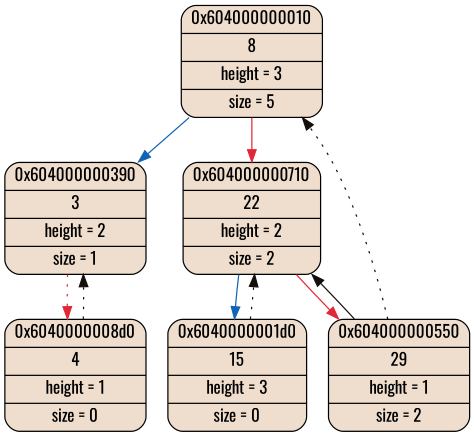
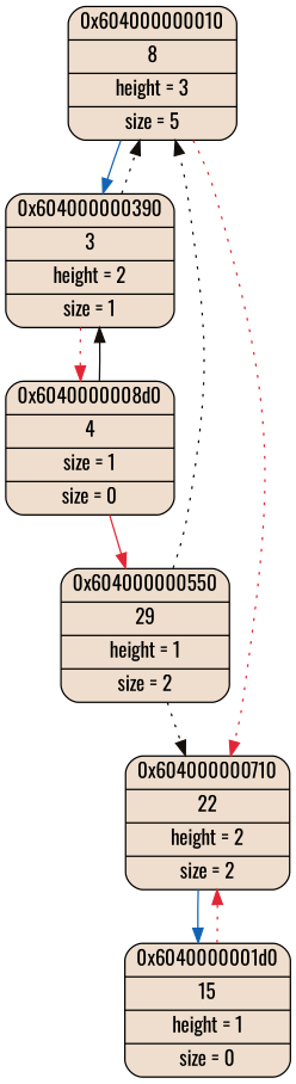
  digraph {
    fontname=Oswald
    node [fillcolor="#EFDECD" fontname=Oswald shape=Mrecord style=filled]
    edge [color="#140F0B" fontname=Oswald style=dotted]
    n1 [label="{{0x604000000010} | {8} | {height = 3} | {size = 5}}"]
    n2 [label="{{0x604000000390} | {3} | {height = 2} | {size = 1}}"]
    n3 [label="{{0x604000000710} | {22} | {height = 2} | {size = 2}}"]
-   n4 [label="{{0x6040000008d0} | {4} | {height = 1} | {size = 0}}"]
-   n5 [label="{{0x6040000001d0} | {15} | {height = 3} | {size = 0}}"]
+   n4 [label="{{0x6040000008d0} | {4} | {size = 1} | {size = 0}}"]
+   n5 [label="{{0x6040000001d0} | {15} | {height = 1} | {size = 0}}"]
    n6 [label="{{0x604000000550} | {29} | {height = 1} | {size = 2}}"]
    n1 -> n2 [color="#1164B4" style=""]
-   n1 -> n3 [color="#E32636" style=""]
+   n1 -> n3 [color="#E32636"]
+   n2 -> n1
    n2 -> n4 [color="#E32636"]
    n3 -> n5 [color="#1164B4" style=""]
-   n3 -> n6 [color="#E32636" style=""]
-   n4 -> n2
-   n5 -> n3
+   n4 -> n6 [color="#E32636" style=""]
+   n4 -> n2 [style=solid]
+   n5 -> n3 [color="#E32636"]
    n6 -> n1
-   n6 -> n3 [style=solid]
+   n6 -> n3
  }
